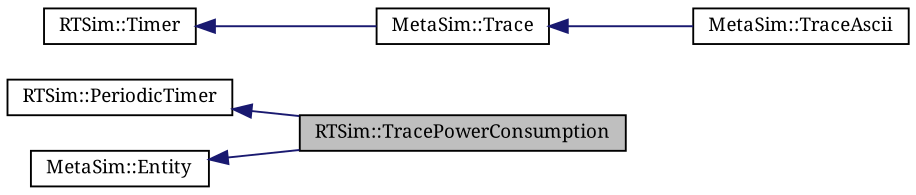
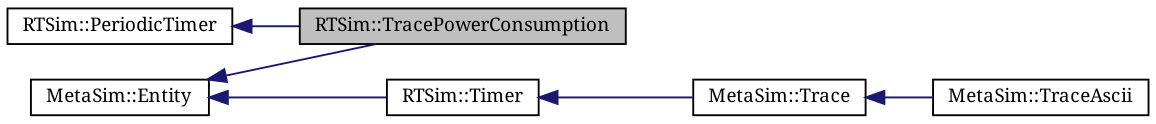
  digraph {
    fontname="Noto Serif"
    rankdir=LR
    node [color=black fillcolor=white fontname="Noto Serif" fontsize=10 shape=record style=filled]
    edge [color=midnightblue dir=back fontname="Noto Serif" fontsize=10 labelfontname=Helvetica labelfontsize=10 style=solid]
    n1 [fillcolor=grey75 fontcolor=black height=0.2 label="RTSim::TracePowerConsumption" width=0.4]
    n2 [height=0.2 label="RTSim::PeriodicTimer" width=0.4]
    n3 [height=0.2 label="RTSim::Timer" width=0.4]
    n4 [height=0.2 label="MetaSim::Trace" width=0.4]
    n5 [height=0.2 label="MetaSim::Entity" width=0.4]
    n6 [height=0.2 label="MetaSim::TraceAscii" width=0.4]
    n2 -> n1
    n3 -> n4
    n4 -> n6
    n5 -> n1
+   n5 -> n3
  }
